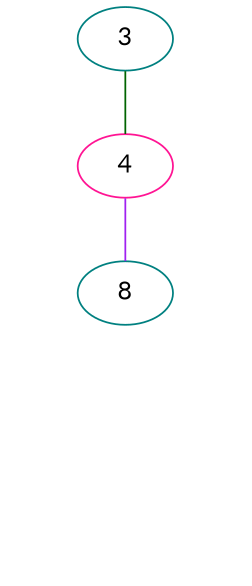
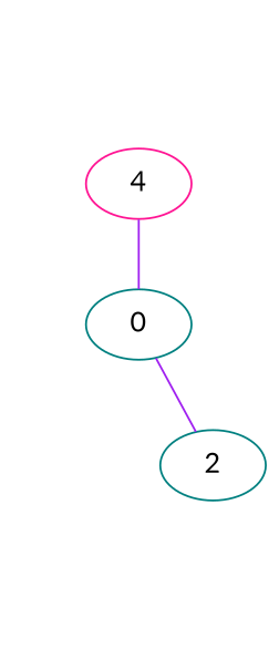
  graph {
    fontname=Lato
    node [color=teal fillcolor=white fontname=Lato style=filled]
    edge [fontname=Lato]
    4 [color=deeppink]
-   3
    null0 [style=invis color="" fillcolor=""]
-   0 [label=8]
+   0
+   2
    null2 [style=invis color="" fillcolor=""]
    4 -- 0 [color=purple]
-   3 -- 4 [color=darkgreen]
    0 -- null0 [style=invis]
+   0 -- 2 [color=purple]
+   2 -- null2 [style=invis]
  }
